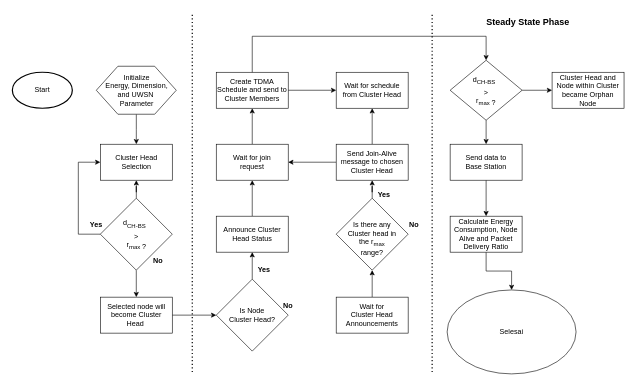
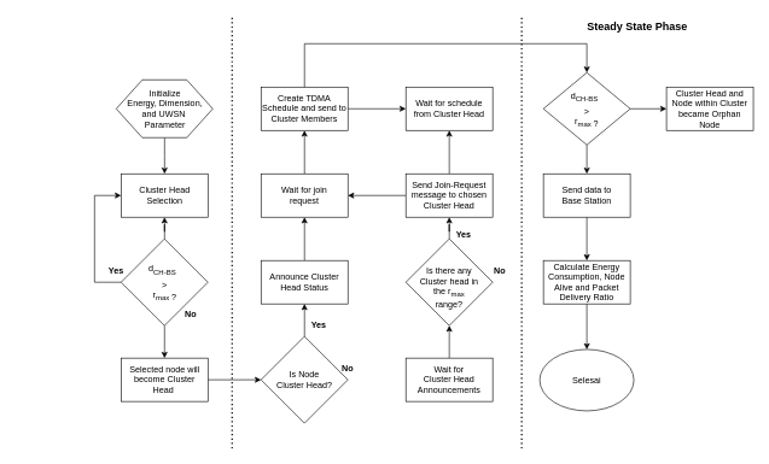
  <mxCell id="0" />
  <mxCell id="1" parent="0" />
  <mxCell id="2" value="" style="edgeStyle=orthogonalEdgeStyle;rounded=0;orthogonalLoop=1;jettySize=auto;html=1;" parent="1" source="3" target="5" edge="1"><mxGeometry relative="1" as="geometry" /></mxCell>
  <mxCell id="3" value="Initialize &lt;br&gt;Energy, Dimension,&lt;br&gt;and UWSN&amp;nbsp;&lt;br&gt;Parameter" style="verticalLabelPosition=middle;verticalAlign=middle;html=1;shape=hexagon;perimeter=hexagonPerimeter2;arcSize=6;size=0.27;labelPosition=center;align=center;" parent="1" vertex="1"><mxGeometry x="160" y="110" width="133.33" height="80" as="geometry" /></mxCell>
- <mxCell id="4" value="Start" style="strokeWidth=2;html=1;shape=mxgraph.flowchart.start_1;whiteSpace=wrap;" parent="1" vertex="1"><mxGeometry x="20" y="120" width="100" height="60" as="geometry" /></mxCell>
  <mxCell id="5" value="Cluster Head Selection" style="whiteSpace=wrap;html=1;arcSize=6;" parent="1" vertex="1"><mxGeometry x="166.655" y="240" width="120" height="60" as="geometry" /></mxCell>
  <mxCell id="6" value="" style="edgeStyle=orthogonalEdgeStyle;rounded=0;orthogonalLoop=1;jettySize=auto;html=1;" parent="1" source="7" target="13" edge="1"><mxGeometry relative="1" as="geometry" /></mxCell>
  <mxCell id="7" value="Announce Cluster&lt;br&gt;Head Status" style="whiteSpace=wrap;html=1;arcSize=6;" parent="1" vertex="1"><mxGeometry x="360.005" y="360" width="120" height="60" as="geometry" /></mxCell>
  <mxCell id="8" value="" style="edgeStyle=orthogonalEdgeStyle;rounded=0;orthogonalLoop=1;jettySize=auto;html=1;" parent="1" source="9" target="7" edge="1"><mxGeometry relative="1" as="geometry" /></mxCell>
  <mxCell id="9" value="Is Node &lt;br&gt;Cluster Head?" style="rhombus;whiteSpace=wrap;html=1;arcSize=6;" parent="1" vertex="1"><mxGeometry x="360" y="465" width="120" height="120" as="geometry" /></mxCell>
  <mxCell id="10" value="" style="edgeStyle=orthogonalEdgeStyle;rounded=0;orthogonalLoop=1;jettySize=auto;html=1;" parent="1" source="11" target="15" edge="1"><mxGeometry relative="1" as="geometry" /></mxCell>
  <mxCell id="11" value="Wait for &lt;br&gt;Cluster&amp;nbsp;Head &lt;br&gt;Announcements" style="whiteSpace=wrap;html=1;arcSize=6;" parent="1" vertex="1"><mxGeometry x="560" y="495" width="120" height="60" as="geometry" /></mxCell>
  <mxCell id="12" value="" style="edgeStyle=orthogonalEdgeStyle;rounded=0;orthogonalLoop=1;jettySize=auto;html=1;" parent="1" source="13" target="20" edge="1"><mxGeometry relative="1" as="geometry" /></mxCell>
  <mxCell id="13" value="Wait for join&lt;br&gt;request" style="whiteSpace=wrap;html=1;arcSize=6;" parent="1" vertex="1"><mxGeometry x="360.005" y="240" width="120" height="60" as="geometry" /></mxCell>
  <mxCell id="14" value="" style="edgeStyle=orthogonalEdgeStyle;rounded=0;orthogonalLoop=1;jettySize=auto;html=1;" parent="1" source="15" target="18" edge="1"><mxGeometry relative="1" as="geometry" /></mxCell>
  <mxCell id="15" value="&lt;br&gt;Is there any &lt;br&gt;Cluster head in the&amp;nbsp;&lt;font style=&quot;border-color: var(--border-color);&quot;&gt;r&lt;/font&gt;&lt;sub style=&quot;border-color: var(--border-color);&quot;&gt;&lt;font style=&quot;border-color: var(--border-color);&quot;&gt;max&lt;/font&gt;&lt;/sub&gt;&lt;br&gt;range?" style="rhombus;whiteSpace=wrap;html=1;arcSize=6;" parent="1" vertex="1"><mxGeometry x="560" y="330" width="120" height="120" as="geometry" /></mxCell>
  <mxCell id="16" value="" style="edgeStyle=orthogonalEdgeStyle;rounded=0;orthogonalLoop=1;jettySize=auto;html=1;" parent="1" source="18" target="13" edge="1"><mxGeometry relative="1" as="geometry" /></mxCell>
  <mxCell id="17" value="" style="edgeStyle=orthogonalEdgeStyle;rounded=0;orthogonalLoop=1;jettySize=auto;html=1;" parent="1" source="18" target="22" edge="1"><mxGeometry relative="1" as="geometry" /></mxCell>
- <mxCell id="18" value="Send Join-Alive message to chosen Cluster Head" style="whiteSpace=wrap;html=1;arcSize=6;" parent="1" vertex="1"><mxGeometry x="560" y="240" width="120" height="60" as="geometry" /></mxCell>
+ <mxCell id="18" value="Send Join-Request message to chosen Cluster Head" style="whiteSpace=wrap;html=1;arcSize=6;" parent="1" vertex="1"><mxGeometry x="560" y="240" width="120" height="60" as="geometry" /></mxCell>
  <mxCell id="19" value="" style="edgeStyle=orthogonalEdgeStyle;rounded=0;orthogonalLoop=1;jettySize=auto;html=1;" parent="1" source="20" target="22" edge="1"><mxGeometry relative="1" as="geometry" /></mxCell>
  <mxCell id="20" value="Create TDMA Schedule and send to Cluster Members" style="whiteSpace=wrap;html=1;arcSize=6;" parent="1" vertex="1"><mxGeometry x="360.005" y="120" width="120" height="60" as="geometry" /></mxCell>
  <mxCell id="21" value="" style="edgeStyle=orthogonalEdgeStyle;rounded=0;orthogonalLoop=1;jettySize=auto;html=1;exitX=0.5;exitY=0;exitDx=0;exitDy=0;entryX=0.5;entryY=0;entryDx=0;entryDy=0;" parent="1" source="20" target="37" edge="1"><mxGeometry relative="1" as="geometry"><mxPoint x="620" as="sourcePoint" y="100" /><Array as="points"><mxPoint x="420" y="60" /><mxPoint x="810" y="60" /></Array><mxPoint x="980" y="90" as="targetPoint" /></mxGeometry></mxCell>
  <mxCell id="22" value="Wait for schedule from Cluster Head" style="whiteSpace=wrap;html=1;arcSize=6;" parent="1" vertex="1"><mxGeometry x="560" y="120" width="120" height="60" as="geometry" /></mxCell>
  <mxCell id="23" value="" style="endArrow=none;dashed=1;html=1;rounded=0;strokeWidth=2;dashPattern=1 2;" parent="1" edge="1"><mxGeometry width="50" height="50" relative="1" as="geometry"><mxPoint x="320" y="620" as="sourcePoint" /><mxPoint x="320" y="20" as="targetPoint" /></mxGeometry></mxCell>
  <mxCell id="24" value="" style="endArrow=none;dashed=1;html=1;rounded=0;strokeWidth=2;dashPattern=1 2;" parent="1" edge="1"><mxGeometry width="50" height="50" relative="1" as="geometry"><mxPoint x="720" y="620" as="sourcePoint" /><mxPoint x="720" y="20" as="targetPoint" /></mxGeometry></mxCell>
  <mxCell id="25" value="&lt;b&gt;Yes&lt;/b&gt;" style="text;html=1;strokeColor=none;fillColor=none;align=center;verticalAlign=middle;whiteSpace=wrap;rounded=0;" parent="1" vertex="1"><mxGeometry x="410" y="435" width="60" height="30" as="geometry" /></mxCell>
  <mxCell id="26" value="&lt;b&gt;Yes&lt;/b&gt;" style="text;html=1;strokeColor=none;fillColor=none;align=center;verticalAlign=middle;whiteSpace=wrap;rounded=0;" parent="1" vertex="1"><mxGeometry x="610" y="310" width="60" height="30" as="geometry" /></mxCell>
  <mxCell id="27" value="&lt;b&gt;No&lt;/b&gt;" style="text;html=1;strokeColor=none;fillColor=none;align=center;verticalAlign=middle;whiteSpace=wrap;rounded=0;" parent="1" vertex="1"><mxGeometry x="450" y="495" width="60" height="30" as="geometry" /></mxCell>
  <mxCell id="28" value="&lt;b&gt;No&lt;/b&gt;" style="text;html=1;strokeColor=none;fillColor=none;align=center;verticalAlign=middle;whiteSpace=wrap;rounded=0;" parent="1" vertex="1"><mxGeometry x="660" y="360" width="60" height="30" as="geometry" /></mxCell>
  <mxCell id="29" value="&lt;b&gt;&lt;font style=&quot;font-size: 15px;&quot;&gt;Steady State Phase&lt;/font&gt;&lt;/b&gt;" style="text;html=1;strokeColor=none;fillColor=none;align=center;verticalAlign=middle;whiteSpace=wrap;rounded=0;" parent="1" vertex="1"><mxGeometry x="800" y="20" width="160" height="30" as="geometry" /></mxCell>
  <mxCell id="30" value="" style="edgeStyle=orthogonalEdgeStyle;rounded=0;orthogonalLoop=1;jettySize=auto;html=1;" edge="1" parent="1" source="31" target="33"><mxGeometry relative="1" as="geometry" /></mxCell>
  <mxCell id="31" value="Send data to &lt;br&gt;Base Station" style="whiteSpace=wrap;html=1;arcSize=6;" parent="1" vertex="1"><mxGeometry x="750" y="240" width="120" height="60" as="geometry" /></mxCell>
  <mxCell id="32" value="" style="edgeStyle=orthogonalEdgeStyle;rounded=0;orthogonalLoop=1;jettySize=auto;html=1;" parent="1" source="33" target="34" edge="1"><mxGeometry relative="1" as="geometry" /></mxCell>
  <mxCell id="33" value="Calculate Energy Consumption, Node Alive and Packet Delivery Ratio" style="whiteSpace=wrap;html=1;arcSize=6;" parent="1" vertex="1"><mxGeometry x="750" y="360" width="120" height="60" as="geometry" /></mxCell>
- <mxCell id="34" value="Selesai" style="ellipse;whiteSpace=wrap;html=1;" parent="1" vertex="1"><mxGeometry x="745" y="483" width="215" height="140" as="geometry" /></mxCell>
+ <mxCell id="34" value="Selesai" style="ellipse;whiteSpace=wrap;html=1;" parent="1" vertex="1"><mxGeometry x="745" y="483" width="130" height="85" as="geometry" /></mxCell>
  <mxCell id="35" value="" style="edgeStyle=orthogonalEdgeStyle;rounded=0;orthogonalLoop=1;jettySize=auto;html=1;" edge="1" parent="1" source="37" target="31"><mxGeometry relative="1" as="geometry" /></mxCell>
  <mxCell id="36" value="" style="edgeStyle=orthogonalEdgeStyle;rounded=0;orthogonalLoop=1;jettySize=auto;html=1;" edge="1" parent="1" source="37" target="38"><mxGeometry relative="1" as="geometry" /></mxCell>
  <mxCell id="37" value="&lt;p style=&quot;line-height: 0%; font-size: 10px;&quot;&gt;&lt;font style=&quot;font-size: 12px;&quot;&gt;d&lt;sub style=&quot;&quot;&gt;CH-BS&amp;nbsp;&lt;/sub&gt;&lt;/font&gt;&lt;span style=&quot;background-color: initial; text-align: left; vertical-align: sub; font-size: 12px;&quot;&gt;&amp;nbsp;&lt;/span&gt;&lt;/p&gt;&lt;font style=&quot;border-color: var(--border-color);&quot;&gt;&amp;gt;&lt;br&gt;r&lt;/font&gt;&lt;sub style=&quot;border-color: var(--border-color);&quot;&gt;&lt;font style=&quot;border-color: var(--border-color);&quot;&gt;max&amp;nbsp;&lt;span style=&quot;background-color: initial; font-size: 12px; text-align: left;&quot;&gt;?&lt;/span&gt;&lt;br&gt;&lt;/font&gt;&lt;/sub&gt;" style="rhombus;whiteSpace=wrap;html=1;arcSize=6;" vertex="1" parent="1"><mxGeometry x="750" width="120" height="100" as="geometry" y="100" /></mxCell>
  <mxCell id="38" value="Cluster Head and Node within Cluster became Orphan Node" style="whiteSpace=wrap;html=1;arcSize=6;" vertex="1" parent="1"><mxGeometry x="920" y="120" width="120" height="60" as="geometry" /></mxCell>
  <mxCell id="39" value="" style="edgeStyle=orthogonalEdgeStyle;rounded=0;orthogonalLoop=1;jettySize=auto;html=1;" edge="1" parent="1" source="42" target="5"><mxGeometry relative="1" as="geometry" /></mxCell>
  <mxCell id="40" value="" style="edgeStyle=orthogonalEdgeStyle;rounded=0;orthogonalLoop=1;jettySize=auto;html=1;entryX=0;entryY=0.5;entryDx=0;entryDy=0;exitX=0;exitY=0.5;exitDx=0;exitDy=0;" edge="1" parent="1" source="42" target="5"><mxGeometry relative="1" as="geometry"><mxPoint x="86.66" y="525.5" as="targetPoint" /><Array as="points"><mxPoint x="130" y="390" /><mxPoint x="130" y="270" /></Array></mxGeometry></mxCell>
  <mxCell id="41" value="" style="edgeStyle=orthogonalEdgeStyle;rounded=0;orthogonalLoop=1;jettySize=auto;html=1;" edge="1" parent="1" source="42" target="46"><mxGeometry relative="1" as="geometry" /></mxCell>
  <mxCell id="42" value="&lt;p style=&quot;line-height: 0%; font-size: 10px;&quot;&gt;&lt;font style=&quot;font-size: 12px;&quot;&gt;d&lt;sub style=&quot;&quot;&gt;CH-BS&amp;nbsp;&lt;/sub&gt;&lt;/font&gt;&lt;span style=&quot;background-color: initial; text-align: left; vertical-align: sub; font-size: 12px;&quot;&gt;&amp;nbsp;&lt;/span&gt;&lt;/p&gt;&lt;font style=&quot;border-color: var(--border-color);&quot;&gt;&amp;gt;&lt;br&gt;r&lt;/font&gt;&lt;sub style=&quot;border-color: var(--border-color);&quot;&gt;&lt;font style=&quot;border-color: var(--border-color);&quot;&gt;max&amp;nbsp;&lt;span style=&quot;background-color: initial; font-size: 12px; text-align: left;&quot;&gt;?&lt;/span&gt;&lt;br&gt;&lt;/font&gt;&lt;/sub&gt;" style="rhombus;whiteSpace=wrap;html=1;arcSize=6;" vertex="1" parent="1"><mxGeometry x="166.66" y="330" width="120" height="120" as="geometry" /></mxCell>
  <mxCell id="43" value="&lt;b&gt;No&lt;/b&gt;" style="text;html=1;strokeColor=none;fillColor=none;align=center;verticalAlign=middle;whiteSpace=wrap;rounded=0;" vertex="1" parent="1"><mxGeometry x="233.33" y="420" width="60" height="30" as="geometry" /></mxCell>
  <mxCell id="44" value="&lt;b&gt;Yes&lt;/b&gt;" style="text;html=1;strokeColor=none;fillColor=none;align=center;verticalAlign=middle;whiteSpace=wrap;rounded=0;" vertex="1" parent="1"><mxGeometry x="130" y="360" width="60" height="30" as="geometry" /></mxCell>
  <mxCell id="45" value="" style="edgeStyle=orthogonalEdgeStyle;rounded=0;orthogonalLoop=1;jettySize=auto;html=1;" edge="1" parent="1" source="46" target="9"><mxGeometry relative="1" as="geometry" /></mxCell>
  <mxCell id="46" value="Selected node will become Cluster &lt;br&gt;Head&amp;nbsp;" style="whiteSpace=wrap;html=1;arcSize=6;" vertex="1" parent="1"><mxGeometry x="166.65" y="495" width="120" height="60" as="geometry" /></mxCell>
